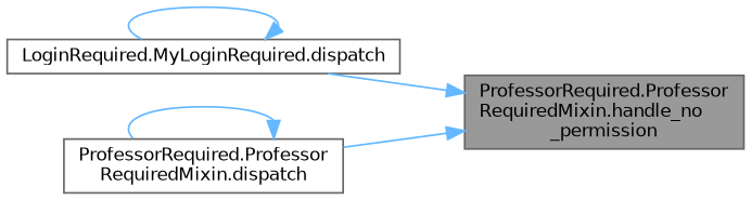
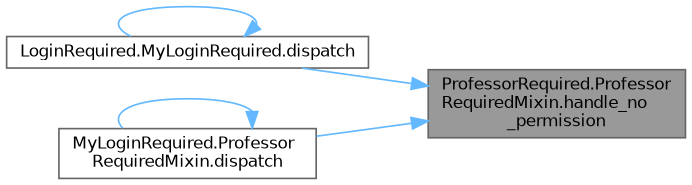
  digraph {
    rankdir=RL
    node [color=grey40 fillcolor=white fontname=Helvetica fontsize=10 shape=box style=filled]
    edge [color=steelblue1 dir=back fontname=Helvetica fontsize=10 labelfontname=Helvetica labelfontsize=10 style=solid]
    n1 [color=gray40 fillcolor=grey60 fontcolor=black height=0.2 label="ProfessorRequired.Professor\lRequiredMixin.handle_no\l_permission" width=0.4]
    n2 [height=0.2 label="LoginRequired.MyLoginRequired.dispatch" width=0.4]
-   n3 [height=0.2 label="ProfessorRequired.Professor\lRequiredMixin.dispatch" width=0.4]
+   n3 [height=0.2 label="MyLoginRequired.Professor\lRequiredMixin.dispatch" width=0.4]
    n1 -> n2
    n1 -> n3
    n2 -> n2
    n3 -> n3
  }
